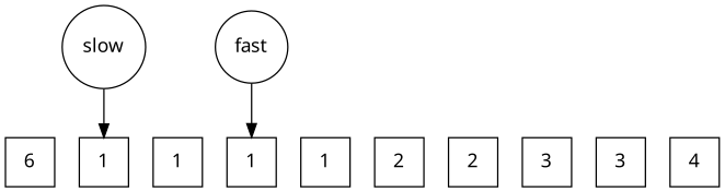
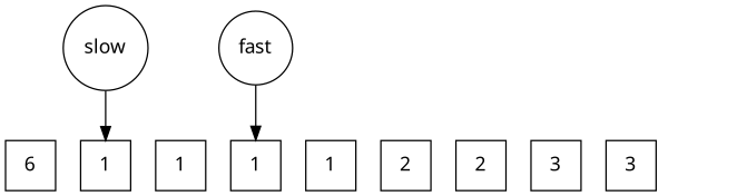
  digraph {
    fontname="Noto Sans"
    node [fontname="Noto Sans" shape=square]
    edge [fontname="Noto Sans"]
    n1 [label=6]
    n2 [label=1]
    n3 [label=1]
    n4 [label=1]
    n5 [label=1]
    n6 [label=2]
    n7 [label=2]
    n8 [label=3]
    n9 [label=3]
-   n10 [label=4]
    slow [shape=circle]
    fast [shape=circle]
    subgraph sub_1 {
      rank=same
      n1
      n2
      n3
      n4
      n5
      n6
      n7
      n8
      n9
-     n10
    }
    slow -> n2
    fast -> n4
  }
